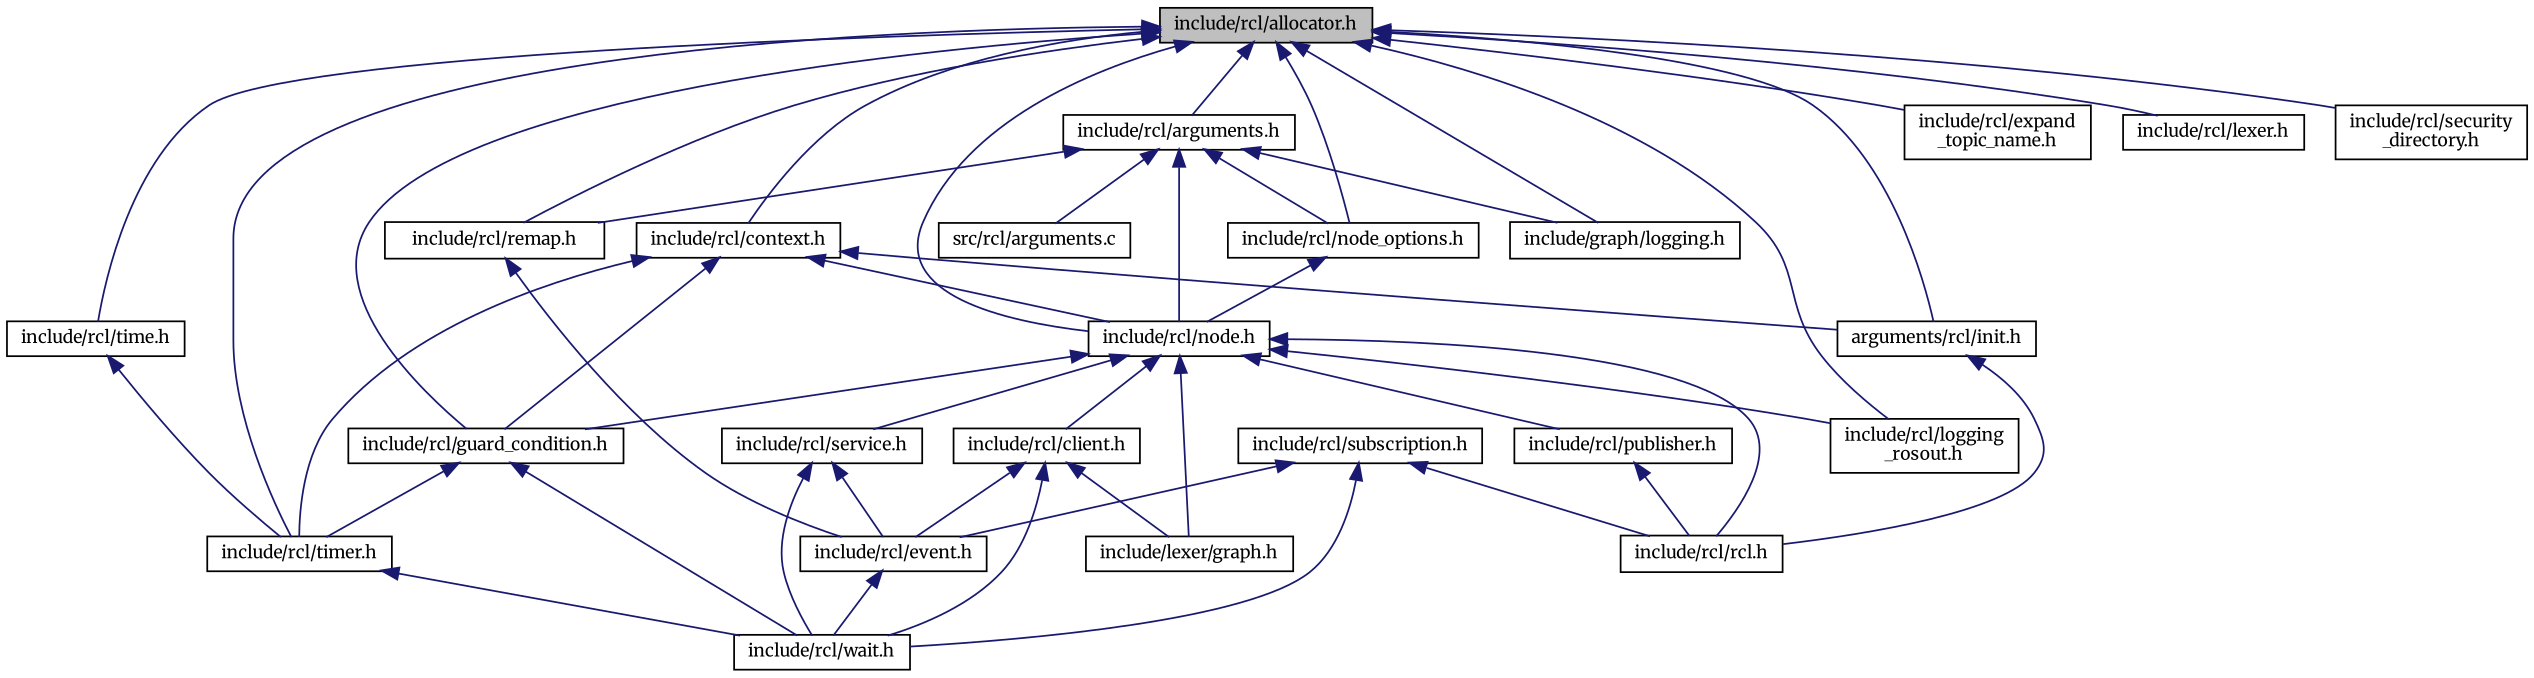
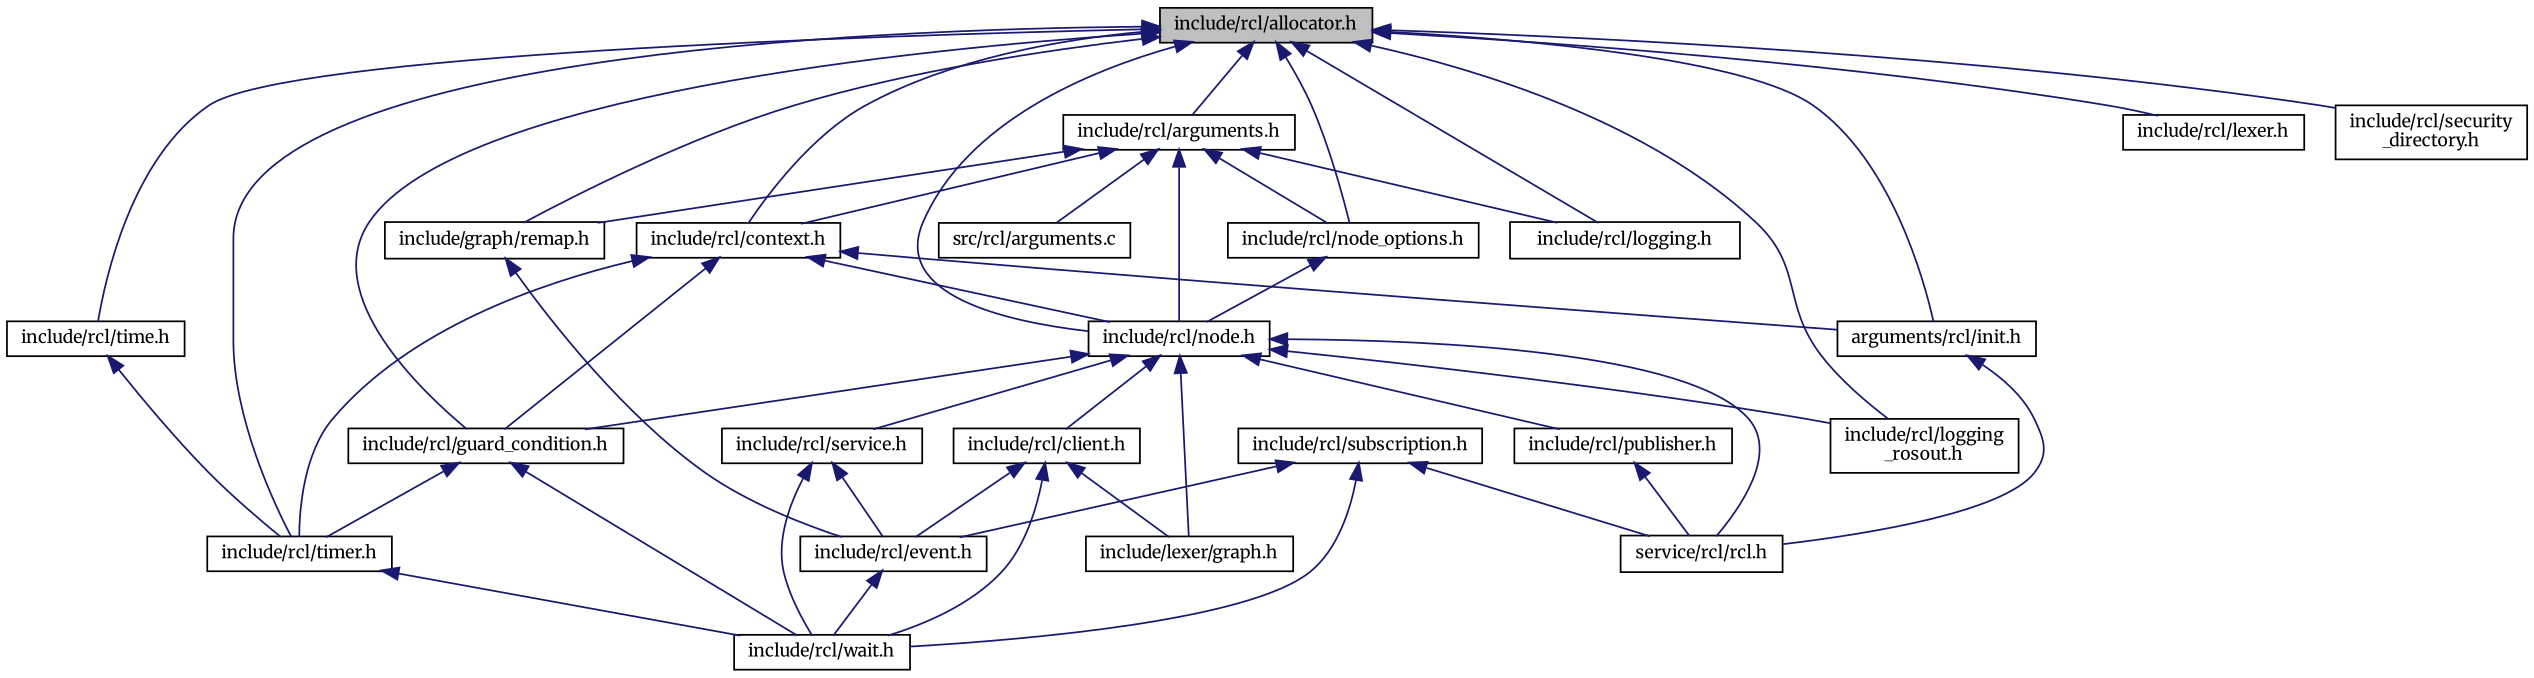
  digraph {
    fontname=Merriweather
    node [color=black fillcolor=white fontname=Merriweather fontsize=10 shape=record style=filled]
    edge [color=midnightblue dir=back fontname=Merriweather fontsize=10 labelfontname=Helvetica labelfontsize=10 style=solid]
    n1 [fillcolor=grey75 fontcolor=black height=0.2 label="include/rcl/allocator.h" width=0.4]
    n2 [height=0.2 label="include/rcl/arguments.h" width=0.4]
    n3 [height=0.2 label="include/rcl/context.h" width=0.4]
    n4 [height=0.2 label="include/rcl/guard_condition.h" width=0.4]
    n5 [height=0.2 label="include/rcl/timer.h" width=0.4]
    n6 [height=0.2 label="arguments/rcl/init.h" width=0.4]
    n7 [height=0.2 label="include/rcl/node.h" width=0.4]
    n8 [height=0.2 label="include/rcl/logging\l_rosout.h" width=0.4]
-   n9 [height=0.2 label="include/graph/logging.h" width=0.4]
+   n9 [height=0.2 label="include/rcl/logging.h" width=0.4]
    n10 [height=0.2 label="include/rcl/node_options.h" width=0.4]
-   n11 [height=0.2 label="include/rcl/remap.h" width=0.4]
-   n12 [height=0.2 label="include/rcl/expand\l_topic_name.h" width=0.4]
+   n11 [height=0.2 label="include/graph/remap.h" width=0.4]
    n13 [height=0.2 label="include/rcl/lexer.h" width=0.4]
    n14 [height=0.2 label="include/rcl/security\l_directory.h" width=0.4]
    n15 [height=0.2 label="include/rcl/time.h" width=0.4]
    n16 [height=0.2 label="src/rcl/arguments.c" width=0.4]
    n17 [height=0.2 label="include/rcl/wait.h" width=0.4]
-   n18 [height=0.2 label="include/rcl/rcl.h" width=0.4]
+   n18 [height=0.2 label="service/rcl/rcl.h" width=0.4]
    n19 [height=0.2 label="include/rcl/client.h" width=0.4]
    n20 [height=0.2 label="include/lexer/graph.h" width=0.4]
    n21 [height=0.2 label="include/rcl/publisher.h" width=0.4]
    n22 [height=0.2 label="include/rcl/service.h" width=0.4]
    n23 [height=0.2 label="include/rcl/event.h" width=0.4]
    n24 [height=0.2 label="include/rcl/subscription.h" width=0.4]
    n1 -> n2
    n1 -> n3
    n1 -> n4
    n1 -> n5
    n1 -> n6
    n1 -> n7
    n1 -> n8
    n1 -> n9
    n1 -> n10
    n1 -> n11
-   n1 -> n12
    n1 -> n13
    n1 -> n14
    n1 -> n15
+   n2 -> n3
    n2 -> n7
    n2 -> n9
    n2 -> n10
    n2 -> n11
    n2 -> n16
    n3 -> n4
    n3 -> n5
    n3 -> n6
    n3 -> n7
    n4 -> n5
    n4 -> n17
    n5 -> n17
    n6 -> n18
    n7 -> n4
    n7 -> n8
    n7 -> n18
    n7 -> n19
    n7 -> n20
    n7 -> n21
    n7 -> n22
    n10 -> n7
    n11 -> n23
    n15 -> n5
    n19 -> n17
    n19 -> n20
    n19 -> n23
    n21 -> n18
    n22 -> n17
    n22 -> n23
    n23 -> n17
    n24 -> n17
    n24 -> n18
    n24 -> n23
  }
